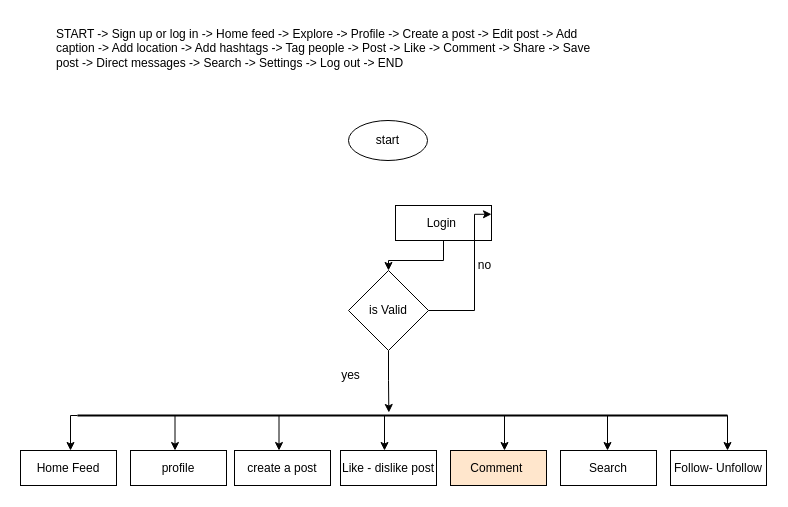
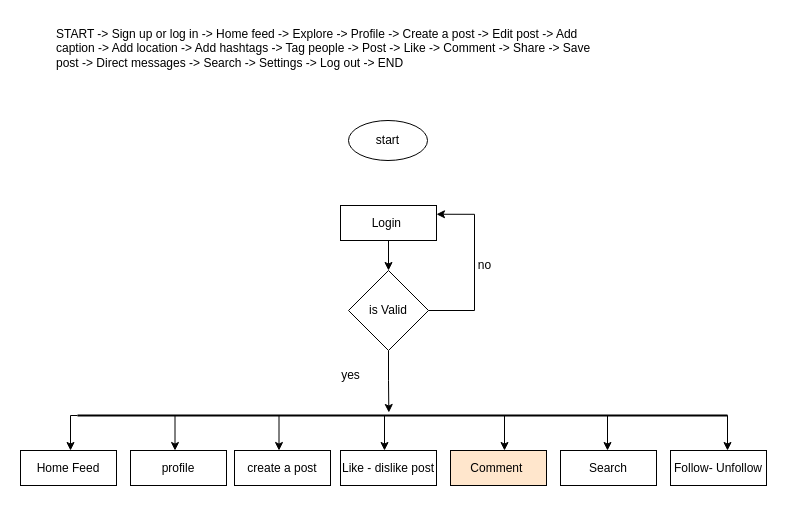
  <mxCell id="0" />
  <mxCell id="1" parent="0" />
  <mxCell id="2" value="START -&gt; Sign up or log in -&gt; Home feed -&gt; Explore -&gt; Profile -&gt; Create a post -&gt; Edit post -&gt; Add caption -&gt; Add location -&gt; Add hashtags -&gt; Tag people -&gt; Post -&gt; Like -&gt; Comment -&gt; Share -&gt; Save post -&gt; Direct messages -&gt; Search -&gt; Settings -&gt; Log out -&gt; END" style="text;whiteSpace=wrap;html=1;" vertex="1" parent="1"><mxGeometry x="54" y="20" width="560" height="70" as="geometry" /></mxCell>
  <mxCell id="3" value="start" style="ellipse;whiteSpace=wrap;html=1;" vertex="1" parent="1"><mxGeometry x="348" y="120" width="79" height="40" as="geometry" /></mxCell>
  <mxCell id="4" value="" style="edgeStyle=orthogonalEdgeStyle;rounded=0;orthogonalLoop=1;jettySize=auto;html=1;" edge="1" parent="1" source="5" target="8"><mxGeometry relative="1" as="geometry" /></mxCell>
- <mxCell id="5" value="Login&amp;nbsp;" style="whiteSpace=wrap;html=1;" vertex="1" parent="1"><mxGeometry x="395" y="205" width="96" height="35" as="geometry" /></mxCell>
+ <mxCell id="5" value="Login&amp;nbsp;" style="whiteSpace=wrap;html=1;" vertex="1" parent="1"><mxGeometry x="340" y="205" width="96" height="35" as="geometry" /></mxCell>
  <mxCell id="6" value="" style="edgeStyle=orthogonalEdgeStyle;rounded=0;orthogonalLoop=1;jettySize=auto;html=1;entryX=0.479;entryY=0.2;entryDx=0;entryDy=0;entryPerimeter=0;" edge="1" parent="1" source="8" target="10"><mxGeometry relative="1" as="geometry"><mxPoint x="334" y="420" as="targetPoint" /></mxGeometry></mxCell>
  <mxCell id="7" style="edgeStyle=orthogonalEdgeStyle;rounded=0;orthogonalLoop=1;jettySize=auto;html=1;entryX=1;entryY=0.25;entryDx=0;entryDy=0;" edge="1" parent="1" source="8" target="5"><mxGeometry relative="1" as="geometry"><mxPoint x="494" y="210" as="targetPoint" /><Array as="points"><mxPoint x="474" y="310" /><mxPoint x="474" y="214" /></Array></mxGeometry></mxCell>
  <mxCell id="8" value="is Valid" style="rhombus;whiteSpace=wrap;html=1;" vertex="1" parent="1"><mxGeometry x="348" y="270" width="80" height="80" as="geometry" /></mxCell>
  <mxCell id="9" style="edgeStyle=orthogonalEdgeStyle;rounded=0;orthogonalLoop=1;jettySize=auto;html=1;exitX=0;exitY=0.5;exitDx=0;exitDy=0;exitPerimeter=0;" edge="1" parent="1" source="10"><mxGeometry relative="1" as="geometry"><mxPoint x="70" y="450" as="targetPoint" /></mxGeometry></mxCell>
  <mxCell id="10" value="" style="line;strokeWidth=2;html=1;" vertex="1" parent="1"><mxGeometry x="77" y="410" width="650" height="10" as="geometry" /></mxCell>
  <mxCell id="11" value="yes" style="text;html=1;align=center;verticalAlign=middle;resizable=0;points=[];autosize=1;strokeColor=none;fillColor=none;" vertex="1" parent="1"><mxGeometry x="330" y="360" width="40" height="30" as="geometry" /></mxCell>
  <mxCell id="12" value="no" style="text;html=1;align=center;verticalAlign=middle;resizable=0;points=[];autosize=1;strokeColor=none;fillColor=none;" vertex="1" parent="1"><mxGeometry x="464" y="250" width="40" height="30" as="geometry" /></mxCell>
  <mxCell id="13" value="Home Feed" style="whiteSpace=wrap;html=1;" vertex="1" parent="1"><mxGeometry x="20" y="450" width="96" height="35" as="geometry" /></mxCell>
  <mxCell id="14" value="profile" style="whiteSpace=wrap;html=1;" vertex="1" parent="1"><mxGeometry x="130" y="450" width="96" height="35" as="geometry" /></mxCell>
  <mxCell id="15" value="create a post" style="whiteSpace=wrap;html=1;" vertex="1" parent="1"><mxGeometry x="234" y="450" width="96" height="35" as="geometry" /></mxCell>
  <mxCell id="16" value="Like - dislike post" style="whiteSpace=wrap;html=1;" vertex="1" parent="1"><mxGeometry x="340" y="450" width="96" height="35" as="geometry" /></mxCell>
  <mxCell id="17" value="Comment&amp;nbsp;" style="whiteSpace=wrap;html=1;fillColor=#ffe6cc;" vertex="1" parent="1"><mxGeometry x="450" y="450" width="96" height="35" as="geometry" /></mxCell>
  <mxCell id="18" value="Search" style="whiteSpace=wrap;html=1;" vertex="1" parent="1"><mxGeometry x="560" y="450" width="96" height="35" as="geometry" /></mxCell>
  <mxCell id="19" value="Follow- Unfollow" style="whiteSpace=wrap;html=1;" vertex="1" parent="1"><mxGeometry x="670" y="450" width="96" height="35" as="geometry" /></mxCell>
  <mxCell id="20" style="edgeStyle=orthogonalEdgeStyle;rounded=0;orthogonalLoop=1;jettySize=auto;html=1;exitX=0;exitY=0.5;exitDx=0;exitDy=0;exitPerimeter=0;" edge="1" parent="1"><mxGeometry relative="1" as="geometry"><mxPoint x="174.5" y="450" as="targetPoint" /><mxPoint x="181.5" y="415" as="sourcePoint" /></mxGeometry></mxCell>
  <mxCell id="21" style="edgeStyle=orthogonalEdgeStyle;rounded=0;orthogonalLoop=1;jettySize=auto;html=1;exitX=0;exitY=0.5;exitDx=0;exitDy=0;exitPerimeter=0;" edge="1" parent="1"><mxGeometry relative="1" as="geometry"><mxPoint x="278.5" y="450" as="targetPoint" /><mxPoint x="285.5" y="415" as="sourcePoint" /></mxGeometry></mxCell>
  <mxCell id="22" style="edgeStyle=orthogonalEdgeStyle;rounded=0;orthogonalLoop=1;jettySize=auto;html=1;exitX=0;exitY=0.5;exitDx=0;exitDy=0;exitPerimeter=0;" edge="1" parent="1"><mxGeometry relative="1" as="geometry"><mxPoint x="384" y="450" as="targetPoint" /><mxPoint x="391" y="415" as="sourcePoint" /></mxGeometry></mxCell>
  <mxCell id="23" style="edgeStyle=orthogonalEdgeStyle;rounded=0;orthogonalLoop=1;jettySize=auto;html=1;exitX=0;exitY=0.5;exitDx=0;exitDy=0;exitPerimeter=0;" edge="1" parent="1"><mxGeometry relative="1" as="geometry"><mxPoint x="504" y="450" as="targetPoint" /><mxPoint x="511" y="415" as="sourcePoint" /></mxGeometry></mxCell>
  <mxCell id="24" style="edgeStyle=orthogonalEdgeStyle;rounded=0;orthogonalLoop=1;jettySize=auto;html=1;exitX=0;exitY=0.5;exitDx=0;exitDy=0;exitPerimeter=0;" edge="1" parent="1"><mxGeometry relative="1" as="geometry"><mxPoint x="607" y="450" as="targetPoint" /><mxPoint x="614" y="415" as="sourcePoint" /></mxGeometry></mxCell>
  <mxCell id="25" style="edgeStyle=orthogonalEdgeStyle;rounded=0;orthogonalLoop=1;jettySize=auto;html=1;" edge="1" parent="1"><mxGeometry relative="1" as="geometry"><mxPoint x="727" y="450" as="targetPoint" /><mxPoint x="722.5" y="415" as="sourcePoint" /></mxGeometry></mxCell>
